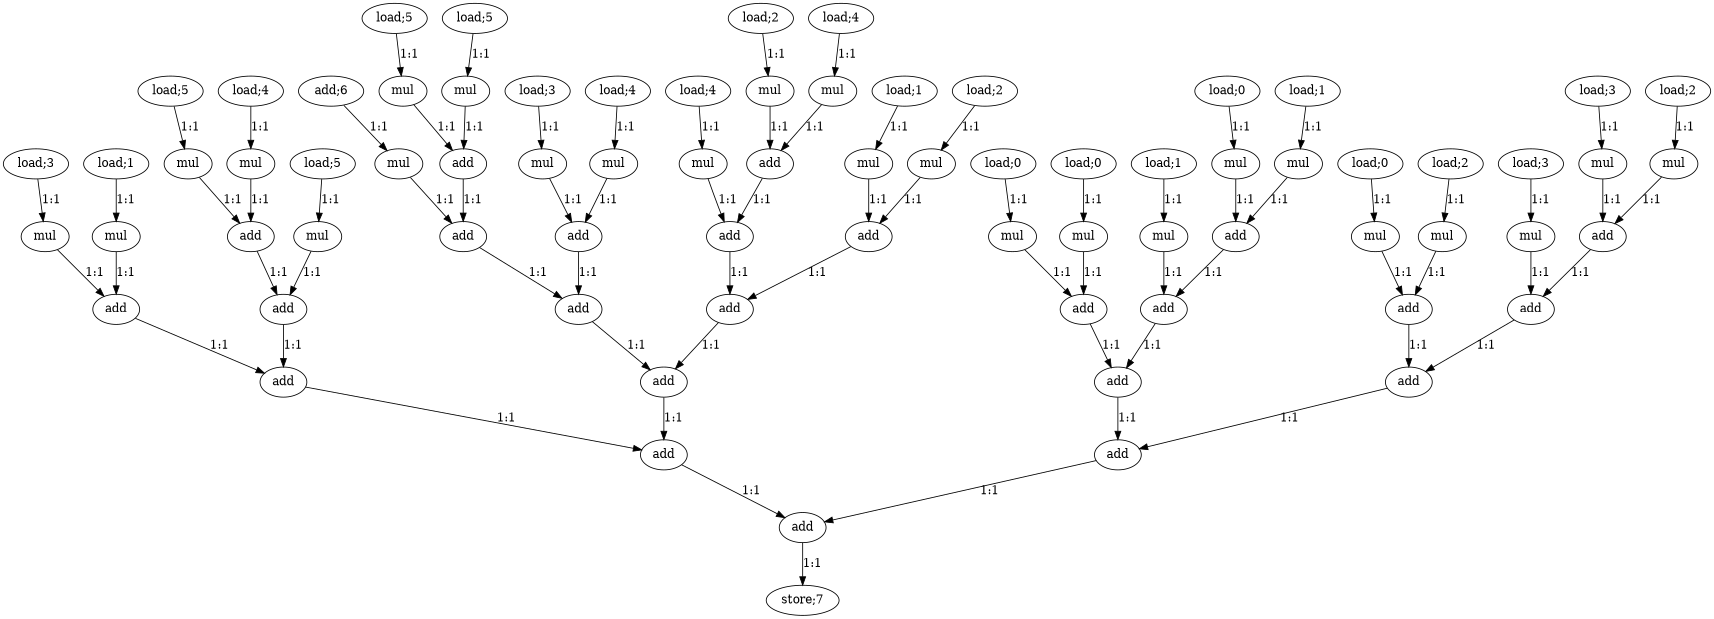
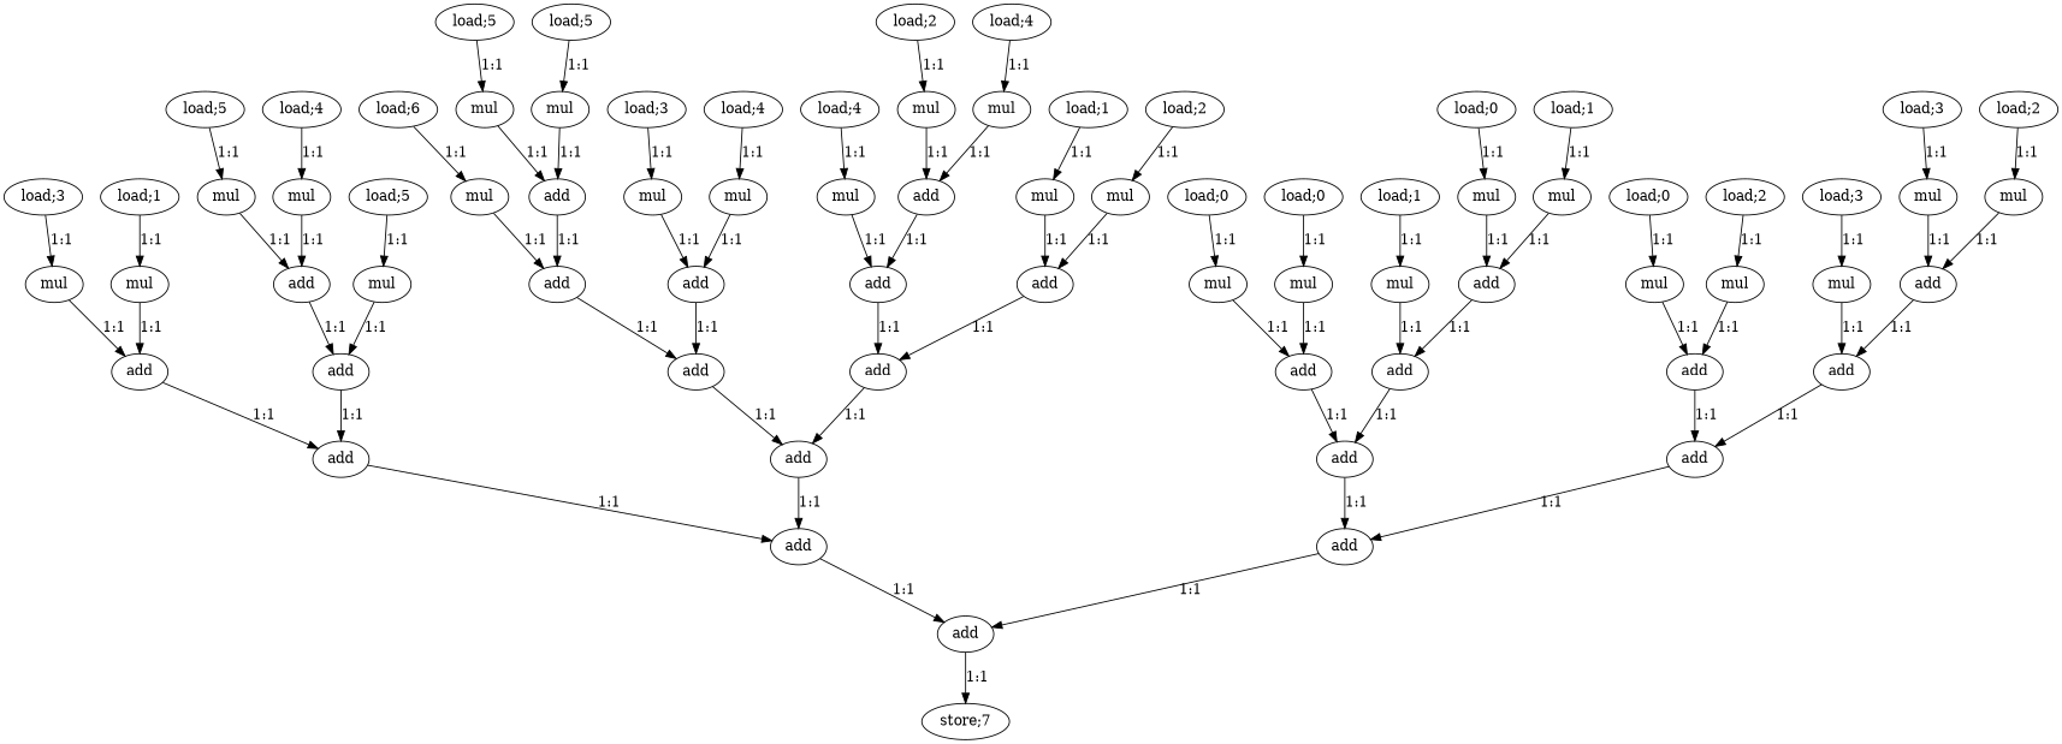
  digraph {
    n1 [label="load;0"]
    n2 [label=mul]
    n3 [label="load;0"]
    n4 [label=mul]
    n5 [label="load;0"]
    n6 [label=mul]
    n7 [label="load;0"]
    n8 [label=mul]
    n9 [label="load;1"]
    n10 [label=mul]
    n11 [label="load;1"]
    n12 [label=mul]
    n13 [label="load;1"]
    n14 [label=mul]
    n15 [label="load;1"]
    n16 [label=mul]
    n17 [label="load;2"]
    n18 [label=mul]
    n19 [label="load;2"]
    n20 [label=mul]
    n21 [label="load;2"]
    n22 [label=mul]
    n23 [label="load;2"]
    n24 [label=mul]
    n25 [label="load;3"]
    n26 [label=mul]
    n27 [label="load;3"]
    n28 [label=mul]
    n29 [label="load;3"]
    n30 [label=mul]
    n31 [label="load;3"]
    n32 [label=mul]
    n33 [label="load;4"]
    n34 [label=mul]
    n35 [label="load;4"]
    n36 [label=mul]
    n37 [label="load;4"]
    n38 [label=mul]
    n39 [label="load;4"]
    n40 [label=mul]
    n41 [label="load;5"]
    n42 [label=mul]
    n43 [label="load;5"]
    n44 [label=mul]
    n45 [label="load;5"]
    n46 [label=mul]
    n47 [label="load;5"]
    n48 [label=mul]
-   n49 [label="add;6"]
+   n49 [label="load;6"]
    n50 [label=mul]
    n51 [label=add]
    n52 [label=add]
    n53 [label=add]
    n54 [label=add]
    n55 [label=add]
    n56 [label=add]
    n57 [label=add]
    n58 [label=add]
    n59 [label=add]
    n60 [label=add]
    n61 [label=add]
    n62 [label=add]
    n63 [label=add]
    n64 [label=add]
    n65 [label=add]
    n66 [label=add]
    n67 [label=add]
    n68 [label=add]
    n69 [label=add]
    n70 [label=add]
    n71 [label=add]
    n72 [label=add]
    n73 [label=add]
    n74 [label=add]
    n75 [label="store;7"]
    n1 -> n2 [label="1:1"]
    n2 -> n51 [label="1:1"]
    n3 -> n4 [label="1:1"]
    n4 -> n51 [label="1:1"]
    n5 -> n6 [label="1:1"]
    n6 -> n52 [label="1:1"]
    n7 -> n8 [label="1:1"]
    n8 -> n53 [label="1:1"]
    n9 -> n10 [label="1:1"]
    n10 -> n54 [label="1:1"]
    n11 -> n12 [label="1:1"]
    n12 -> n52 [label="1:1"]
    n13 -> n14 [label="1:1"]
    n14 -> n55 [label="1:1"]
    n15 -> n16 [label="1:1"]
    n16 -> n56 [label="1:1"]
    n17 -> n18 [label="1:1"]
    n18 -> n53 [label="1:1"]
    n19 -> n20 [label="1:1"]
    n20 -> n57 [label="1:1"]
    n21 -> n22 [label="1:1"]
    n22 -> n54 [label="1:1"]
    n23 -> n24 [label="1:1"]
    n24 -> n58 [label="1:1"]
    n25 -> n26 [label="1:1"]
    n26 -> n59 [label="1:1"]
    n27 -> n28 [label="1:1"]
    n28 -> n57 [label="1:1"]
    n29 -> n30 [label="1:1"]
    n30 -> n60 [label="1:1"]
    n31 -> n32 [label="1:1"]
    n32 -> n56 [label="1:1"]
    n33 -> n34 [label="1:1"]
    n34 -> n61 [label="1:1"]
    n35 -> n36 [label="1:1"]
    n36 -> n58 [label="1:1"]
    n37 -> n38 [label="1:1"]
    n38 -> n62 [label="1:1"]
    n39 -> n40 [label="1:1"]
    n40 -> n59 [label="1:1"]
    n41 -> n42 [label="1:1"]
    n42 -> n63 [label="1:1"]
    n43 -> n44 [label="1:1"]
    n44 -> n61 [label="1:1"]
    n45 -> n46 [label="1:1"]
    n46 -> n64 [label="1:1"]
    n47 -> n48 [label="1:1"]
    n48 -> n63 [label="1:1"]
    n49 -> n50 [label="1:1"]
    n50 -> n65 [label="1:1"]
    n51 -> n66 [label="1:1"]
    n52 -> n55 [label="1:1"]
    n53 -> n67 [label="1:1"]
    n54 -> n68 [label="1:1"]
    n55 -> n66 [label="1:1"]
    n56 -> n69 [label="1:1"]
    n57 -> n60 [label="1:1"]
    n58 -> n62 [label="1:1"]
    n59 -> n70 [label="1:1"]
    n60 -> n67 [label="1:1"]
    n61 -> n64 [label="1:1"]
    n62 -> n68 [label="1:1"]
    n63 -> n65 [label="1:1"]
    n64 -> n69 [label="1:1"]
    n65 -> n70 [label="1:1"]
    n66 -> n71 [label="1:1"]
    n67 -> n71 [label="1:1"]
    n68 -> n72 [label="1:1"]
    n69 -> n73 [label="1:1"]
    n70 -> n72 [label="1:1"]
    n71 -> n74 [label="1:1"]
    n72 -> n73 [label="1:1"]
    n73 -> n74 [label="1:1"]
    n74 -> n75 [label="1:1"]
  }
